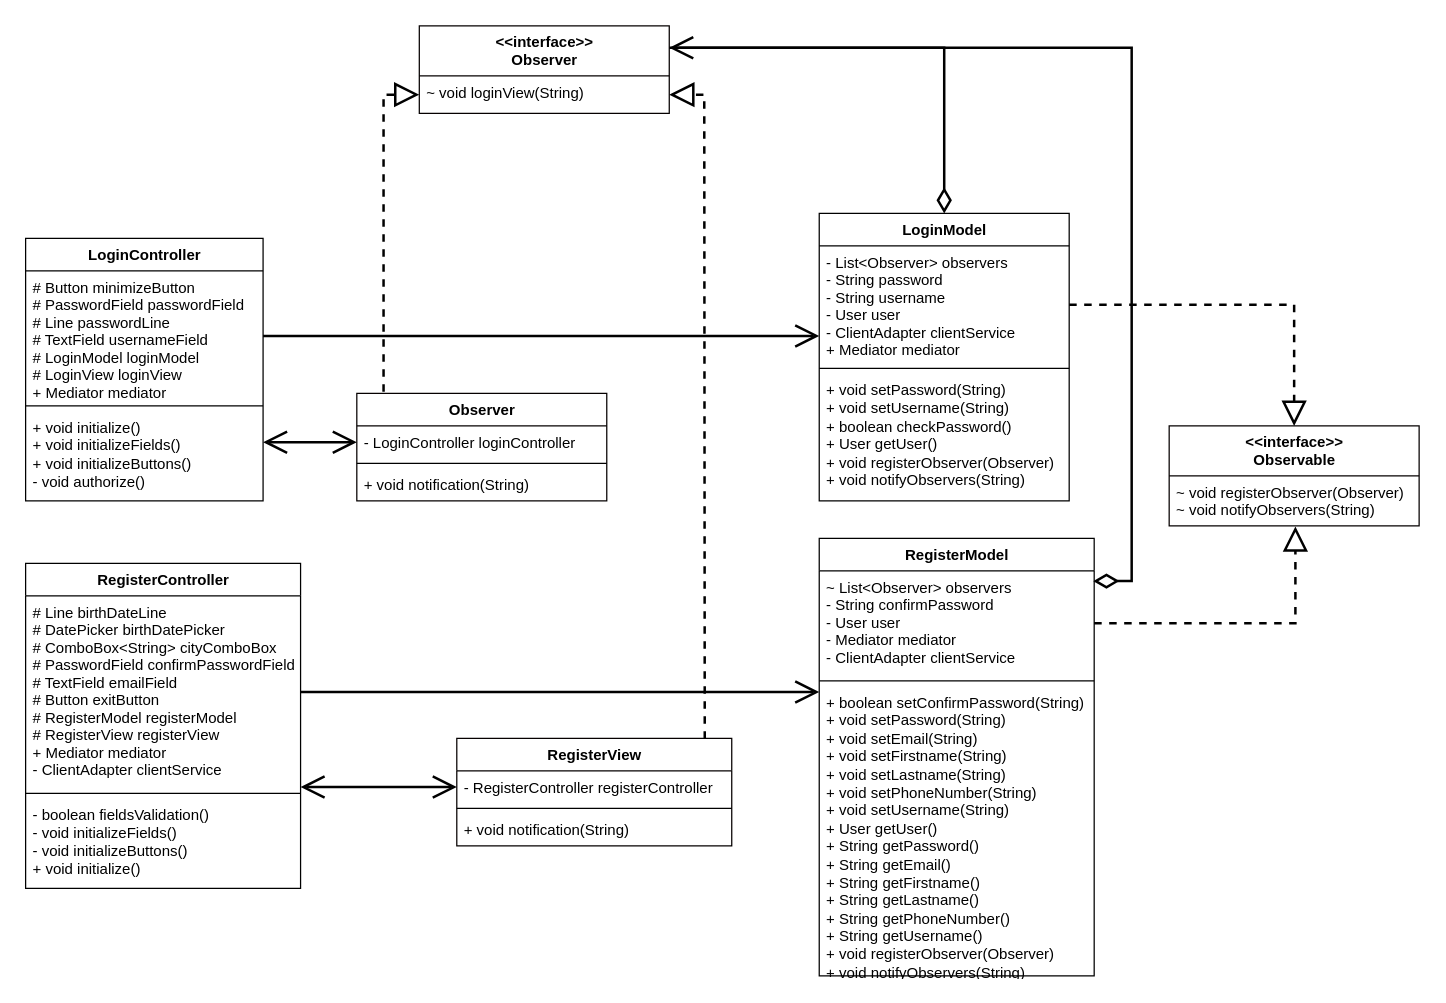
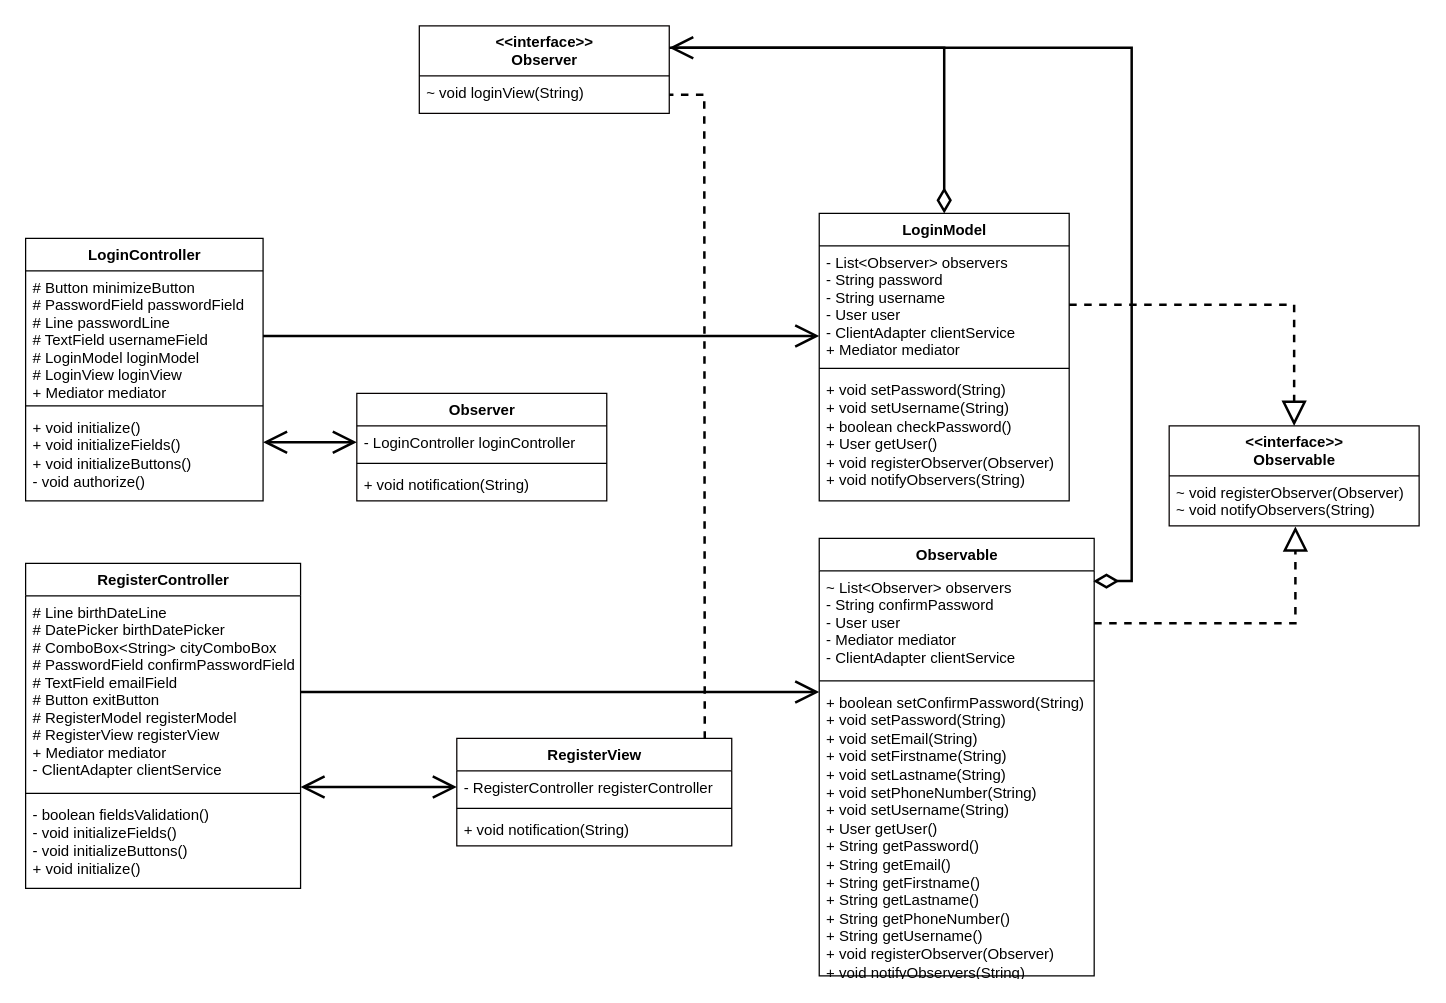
  <mxCell id="0" />
  <mxCell id="1" parent="0" />
  <mxCell id="2" value="LoginController" style="swimlane;fontStyle=1;align=center;verticalAlign=top;childLayout=stackLayout;horizontal=1;startSize=26;horizontalStack=0;resizeParent=1;resizeParentMax=0;resizeLast=0;collapsible=1;marginBottom=0;strokeWidth=1;html=1;" parent="1" vertex="1"><mxGeometry x="20" y="190" width="190" height="210" as="geometry" /></mxCell>
  <mxCell id="3" value="# Button minimizeButton&#10;# PasswordField passwordField&#10;# Line passwordLine&#10;# TextField usernameField&#10;# LoginModel loginModel&#10;# LoginView loginView&#10;+ Mediator mediator&#10;" style="text;strokeColor=none;fillColor=none;align=left;verticalAlign=top;spacingLeft=4;spacingRight=4;overflow=hidden;rotatable=0;points=[[0,0.5],[1,0.5]];portConstraint=eastwest;" parent="2" vertex="1"><mxGeometry y="26" width="190" height="104" as="geometry" /></mxCell>
  <mxCell id="4" value="" style="line;strokeWidth=1;fillColor=none;align=left;verticalAlign=middle;spacingTop=-1;spacingLeft=3;spacingRight=3;rotatable=0;labelPosition=right;points=[];portConstraint=eastwest;" parent="2" vertex="1"><mxGeometry y="130" width="190" height="8" as="geometry" /></mxCell>
  <mxCell id="5" value="+ void initialize()&lt;br&gt;+ void initializeFields()&lt;br&gt;+ void initializeButtons()&lt;br&gt;- void authorize()" style="text;strokeColor=none;fillColor=none;align=left;verticalAlign=top;spacingLeft=4;spacingRight=4;overflow=hidden;rotatable=0;points=[[0,0.5],[1,0.5]];portConstraint=eastwest;html=1;" parent="2" vertex="1"><mxGeometry y="138" width="190" height="72" as="geometry" /></mxCell>
  <mxCell id="6" value="RegisterController" style="swimlane;fontStyle=1;align=center;verticalAlign=top;childLayout=stackLayout;horizontal=1;startSize=26;horizontalStack=0;resizeParent=1;resizeParentMax=0;resizeLast=0;collapsible=1;marginBottom=0;strokeWidth=1;html=1;" parent="1" vertex="1"><mxGeometry x="20" y="450" width="220" height="260" as="geometry" /></mxCell>
  <mxCell id="7" value="# Line birthDateLine&#10;# DatePicker birthDatePicker&#10;# ComboBox&lt;String&gt; cityComboBox&#10;# PasswordField confirmPasswordField&#10;# TextField emailField&#10;# Button exitButton&#10;# RegisterModel registerModel&#10;# RegisterView registerView&#10;+ Mediator mediator&#10;- ClientAdapter clientService" style="text;strokeColor=none;fillColor=none;align=left;verticalAlign=top;spacingLeft=4;spacingRight=4;overflow=hidden;rotatable=0;points=[[0,0.5],[1,0.5]];portConstraint=eastwest;" parent="6" vertex="1"><mxGeometry y="26" width="220" height="154" as="geometry" /></mxCell>
  <mxCell id="8" value="" style="line;strokeWidth=1;fillColor=none;align=left;verticalAlign=middle;spacingTop=-1;spacingLeft=3;spacingRight=3;rotatable=0;labelPosition=right;points=[];portConstraint=eastwest;" parent="6" vertex="1"><mxGeometry y="180" width="220" height="8" as="geometry" /></mxCell>
  <mxCell id="9" value="- boolean fieldsValidation()&lt;br&gt;- void initializeFields()&lt;br&gt;- void initializeButtons()&lt;br&gt;+ void initialize()" style="text;strokeColor=none;fillColor=none;align=left;verticalAlign=top;spacingLeft=4;spacingRight=4;overflow=hidden;rotatable=0;points=[[0,0.5],[1,0.5]];portConstraint=eastwest;html=1;" parent="6" vertex="1"><mxGeometry y="188" width="220" height="72" as="geometry" /></mxCell>
  <mxCell id="10" value="&amp;lt;&amp;lt;interface&amp;gt;&amp;gt;&lt;br style=&quot;font-size: 12px;&quot;&gt;Observable" style="swimlane;fontStyle=1;childLayout=stackLayout;horizontal=1;startSize=40;fillColor=none;horizontalStack=0;resizeParent=1;resizeParentMax=0;resizeLast=0;collapsible=1;marginBottom=0;rounded=0;shadow=0;glass=0;labelBackgroundColor=none;sketch=0;strokeColor=#050000;strokeWidth=1;fontSize=12;html=1;" parent="1" vertex="1"><mxGeometry x="935" y="340" width="200" height="80" as="geometry" /></mxCell>
  <mxCell id="11" value="~ void registerObserver(Observer)&#10;~ void notifyObservers(String)" style="text;strokeColor=none;fillColor=none;align=left;verticalAlign=top;spacingLeft=4;spacingRight=4;overflow=hidden;rotatable=0;points=[[0,0.5],[1,0.5]];portConstraint=eastwest;" parent="10" vertex="1"><mxGeometry y="40" width="200" height="40" as="geometry" /></mxCell>
  <mxCell id="12" style="edgeStyle=orthogonalEdgeStyle;rounded=0;jumpSize=6;orthogonalLoop=1;jettySize=auto;html=1;exitX=0.5;exitY=0;exitDx=0;exitDy=0;entryX=1;entryY=0.25;entryDx=0;entryDy=0;startArrow=diamondThin;startFill=0;startSize=15;endArrow=none;endFill=0;endSize=15;strokeWidth=2;fontSize=12;" parent="1" source="13" target="21" edge="1"><mxGeometry relative="1" as="geometry" /></mxCell>
  <mxCell id="13" value="LoginModel" style="swimlane;fontStyle=1;align=center;verticalAlign=top;childLayout=stackLayout;horizontal=1;startSize=26;horizontalStack=0;resizeParent=1;resizeParentMax=0;resizeLast=0;collapsible=1;marginBottom=0;strokeWidth=1;html=1;" parent="1" vertex="1"><mxGeometry x="655" y="170" width="200" height="230" as="geometry" /></mxCell>
  <mxCell id="14" value="- List&lt;Observer&gt; observers&#10;- String password&#10;- String username&#10;- User user&#10;- ClientAdapter clientService&#10;+ Mediator mediator" style="text;strokeColor=none;fillColor=none;align=left;verticalAlign=top;spacingLeft=4;spacingRight=4;overflow=hidden;rotatable=0;points=[[0,0.5],[1,0.5]];portConstraint=eastwest;" parent="13" vertex="1"><mxGeometry y="26" width="200" height="94" as="geometry" /></mxCell>
  <mxCell id="15" value="" style="line;strokeWidth=1;fillColor=none;align=left;verticalAlign=middle;spacingTop=-1;spacingLeft=3;spacingRight=3;rotatable=0;labelPosition=right;points=[];portConstraint=eastwest;" parent="13" vertex="1"><mxGeometry y="120" width="200" height="8" as="geometry" /></mxCell>
  <mxCell id="16" value="+ void setPassword(String)&lt;br style=&quot;padding: 0px ; margin: 0px&quot;&gt;+ void setUsername(String)&lt;br style=&quot;padding: 0px ; margin: 0px&quot;&gt;+ boolean checkPassword()&lt;br style=&quot;padding: 0px ; margin: 0px&quot;&gt;+ User getUser()&lt;br style=&quot;padding: 0px ; margin: 0px&quot;&gt;+ void registerObserver(Observer)&lt;br style=&quot;padding: 0px ; margin: 0px&quot;&gt;+ void notifyObservers(String)" style="text;strokeColor=none;fillColor=none;align=left;verticalAlign=top;spacingLeft=4;spacingRight=4;overflow=hidden;rotatable=0;points=[[0,0.5],[1,0.5]];portConstraint=eastwest;html=1;" parent="13" vertex="1"><mxGeometry y="128" width="200" height="102" as="geometry" /></mxCell>
- <mxCell id="17" value="RegisterModel" style="swimlane;fontStyle=1;align=center;verticalAlign=top;childLayout=stackLayout;horizontal=1;startSize=26;horizontalStack=0;resizeParent=1;resizeParentMax=0;resizeLast=0;collapsible=1;marginBottom=0;strokeWidth=1;html=1;" parent="1" vertex="1"><mxGeometry x="655" y="430" width="220" height="350" as="geometry" /></mxCell>
+ <mxCell id="17" value="Observable" style="swimlane;fontStyle=1;align=center;verticalAlign=top;childLayout=stackLayout;horizontal=1;startSize=26;horizontalStack=0;resizeParent=1;resizeParentMax=0;resizeLast=0;collapsible=1;marginBottom=0;strokeWidth=1;html=1;" parent="1" vertex="1"><mxGeometry x="655" y="430" width="220" height="350" as="geometry" /></mxCell>
  <mxCell id="18" value="~ List&lt;Observer&gt; observers&#10;- String confirmPassword&#10;- User user&#10;- Mediator mediator&#10;- ClientAdapter clientService" style="text;strokeColor=none;fillColor=none;align=left;verticalAlign=top;spacingLeft=4;spacingRight=4;overflow=hidden;rotatable=0;points=[[0,0.5],[1,0.5]];portConstraint=eastwest;" parent="17" vertex="1"><mxGeometry y="26" width="220" height="84" as="geometry" /></mxCell>
  <mxCell id="19" value="" style="line;strokeWidth=1;fillColor=none;align=left;verticalAlign=middle;spacingTop=-1;spacingLeft=3;spacingRight=3;rotatable=0;labelPosition=right;points=[];portConstraint=eastwest;" parent="17" vertex="1"><mxGeometry y="110" width="220" height="8" as="geometry" /></mxCell>
  <mxCell id="20" value="+ boolean setConfirmPassword(String)&lt;br style=&quot;padding: 0px ; margin: 0px&quot;&gt;+ void setPassword(String)&lt;br style=&quot;padding: 0px ; margin: 0px&quot;&gt;+ void setEmail(String)&lt;br style=&quot;padding: 0px ; margin: 0px&quot;&gt;+ void setFirstname(String)&lt;br style=&quot;padding: 0px ; margin: 0px&quot;&gt;+ void setLastname(String)&lt;br style=&quot;padding: 0px ; margin: 0px&quot;&gt;+ void setPhoneNumber(String)&lt;br style=&quot;padding: 0px ; margin: 0px&quot;&gt;+ void setUsername(String)&lt;br style=&quot;padding: 0px ; margin: 0px&quot;&gt;+ User getUser()&lt;br style=&quot;padding: 0px ; margin: 0px&quot;&gt;+ String getPassword()&lt;br style=&quot;padding: 0px ; margin: 0px&quot;&gt;+ String getEmail()&lt;br style=&quot;padding: 0px ; margin: 0px&quot;&gt;+ String getFirstname()&lt;br style=&quot;padding: 0px ; margin: 0px&quot;&gt;+ String getLastname()&lt;br style=&quot;padding: 0px ; margin: 0px&quot;&gt;+ String getPhoneNumber()&lt;br style=&quot;padding: 0px ; margin: 0px&quot;&gt;+ String getUsername()&lt;br style=&quot;padding: 0px ; margin: 0px&quot;&gt;+ void registerObserver(Observer)&lt;br style=&quot;padding: 0px ; margin: 0px&quot;&gt;+ void notifyObservers(String)" style="text;strokeColor=none;fillColor=none;align=left;verticalAlign=top;spacingLeft=4;spacingRight=4;overflow=hidden;rotatable=0;points=[[0,0.5],[1,0.5]];portConstraint=eastwest;html=1;" parent="17" vertex="1"><mxGeometry y="118" width="220" height="232" as="geometry" /></mxCell>
  <mxCell id="21" value="&amp;lt;&amp;lt;interface&amp;gt;&amp;gt;&lt;br style=&quot;font-size: 12px&quot;&gt;Observer" style="swimlane;fontStyle=1;childLayout=stackLayout;horizontal=1;startSize=40;fillColor=none;horizontalStack=0;resizeParent=1;resizeParentMax=0;resizeLast=0;collapsible=1;marginBottom=0;rounded=0;shadow=0;glass=0;labelBackgroundColor=none;sketch=0;strokeColor=#050000;strokeWidth=1;fontSize=12;html=1;" parent="1" vertex="1"><mxGeometry x="335" y="20" width="200" height="70" as="geometry" /></mxCell>
  <mxCell id="22" value="~ void loginView(String)" style="text;strokeColor=none;fillColor=none;align=left;verticalAlign=top;spacingLeft=4;spacingRight=4;overflow=hidden;rotatable=0;points=[[0,0.5],[1,0.5]];portConstraint=eastwest;" parent="21" vertex="1"><mxGeometry y="40" width="200" height="30" as="geometry" /></mxCell>
- <mxCell id="23" style="edgeStyle=orthogonalEdgeStyle;rounded=0;jumpSize=6;orthogonalLoop=1;jettySize=auto;html=1;exitX=0.107;exitY=-0.016;exitDx=0;exitDy=0;dashed=1;startArrow=none;startFill=0;startSize=15;endArrow=block;endFill=0;endSize=15;strokeWidth=2;fontSize=12;exitPerimeter=0;entryX=0;entryY=0.5;entryDx=0;entryDy=0;" parent="1" source="24" target="22" edge="1"><mxGeometry relative="1" as="geometry"><Array as="points"><mxPoint x="306" y="75" /></Array></mxGeometry></mxCell>
  <mxCell id="24" value="Observer" style="swimlane;fontStyle=1;align=center;verticalAlign=top;childLayout=stackLayout;horizontal=1;startSize=26;horizontalStack=0;resizeParent=1;resizeParentMax=0;resizeLast=0;collapsible=1;marginBottom=0;rounded=0;shadow=0;glass=0;labelBackgroundColor=none;sketch=0;strokeColor=#050000;strokeWidth=1;fillColor=none;fontSize=12;html=1;" parent="1" vertex="1"><mxGeometry x="285" y="314" width="200" height="86" as="geometry" /></mxCell>
  <mxCell id="25" value="- LoginController loginController&#10;" style="text;strokeColor=none;fillColor=none;align=left;verticalAlign=top;spacingLeft=4;spacingRight=4;overflow=hidden;rotatable=0;points=[[0,0.5],[1,0.5]];portConstraint=eastwest;" parent="24" vertex="1"><mxGeometry y="26" width="200" height="26" as="geometry" /></mxCell>
  <mxCell id="26" value="" style="line;strokeWidth=1;fillColor=none;align=left;verticalAlign=middle;spacingTop=-1;spacingLeft=3;spacingRight=3;rotatable=0;labelPosition=right;points=[];portConstraint=eastwest;" parent="24" vertex="1"><mxGeometry y="52" width="200" height="8" as="geometry" /></mxCell>
  <mxCell id="27" value="+ void notification(String)" style="text;strokeColor=none;fillColor=none;align=left;verticalAlign=top;spacingLeft=4;spacingRight=4;overflow=hidden;rotatable=0;points=[[0,0.5],[1,0.5]];portConstraint=eastwest;" parent="24" vertex="1"><mxGeometry y="60" width="200" height="26" as="geometry" /></mxCell>
- <mxCell id="28" style="edgeStyle=orthogonalEdgeStyle;rounded=0;jumpSize=6;orthogonalLoop=1;jettySize=auto;html=1;dashed=1;startArrow=none;startFill=0;startSize=15;endArrow=block;endFill=0;endSize=15;strokeWidth=2;fontSize=12;entryX=1;entryY=0.5;entryDx=0;entryDy=0;exitX=0.902;exitY=0.004;exitDx=0;exitDy=0;exitPerimeter=0;" parent="1" source="29" target="22" edge="1"><mxGeometry relative="1" as="geometry"><mxPoint x="545" y="589" as="sourcePoint" /><mxPoint x="465" y="94" as="targetPoint" /><Array as="points"><mxPoint x="563" y="589" /><mxPoint x="563" y="75" /></Array></mxGeometry></mxCell>
+ <mxCell id="28" style="edgeStyle=orthogonalEdgeStyle;rounded=0;jumpSize=6;orthogonalLoop=1;jettySize=auto;html=1;dashed=1;startArrow=none;startFill=0;startSize=15;endArrow=none;endFill=0;endSize=15;strokeWidth=2;fontSize=12;entryX=1;entryY=0.5;entryDx=0;entryDy=0;exitX=0.902;exitY=0.004;exitDx=0;exitDy=0;exitPerimeter=0;" parent="1" source="29" target="22" edge="1"><mxGeometry relative="1" as="geometry"><mxPoint x="545" y="589" as="sourcePoint" /><mxPoint x="465" y="94" as="targetPoint" /><Array as="points"><mxPoint x="563" y="589" /><mxPoint x="563" y="75" /></Array></mxGeometry></mxCell>
  <mxCell id="29" value="RegisterView" style="swimlane;fontStyle=1;align=center;verticalAlign=top;childLayout=stackLayout;horizontal=1;startSize=26;horizontalStack=0;resizeParent=1;resizeParentMax=0;resizeLast=0;collapsible=1;marginBottom=0;rounded=0;shadow=0;glass=0;labelBackgroundColor=none;sketch=0;strokeColor=#050000;strokeWidth=1;fillColor=none;fontSize=12;html=1;" parent="1" vertex="1"><mxGeometry x="365" y="590" width="220" height="86" as="geometry" /></mxCell>
  <mxCell id="30" value="- RegisterController registerController" style="text;strokeColor=none;fillColor=none;align=left;verticalAlign=top;spacingLeft=4;spacingRight=4;overflow=hidden;rotatable=0;points=[[0,0.5],[1,0.5]];portConstraint=eastwest;" parent="29" vertex="1"><mxGeometry y="26" width="220" height="26" as="geometry" /></mxCell>
  <mxCell id="31" value="" style="line;strokeWidth=1;fillColor=none;align=left;verticalAlign=middle;spacingTop=-1;spacingLeft=3;spacingRight=3;rotatable=0;labelPosition=right;points=[];portConstraint=eastwest;" parent="29" vertex="1"><mxGeometry y="52" width="220" height="8" as="geometry" /></mxCell>
  <mxCell id="32" value="+ void notification(String)" style="text;strokeColor=none;fillColor=none;align=left;verticalAlign=top;spacingLeft=4;spacingRight=4;overflow=hidden;rotatable=0;points=[[0,0.5],[1,0.5]];portConstraint=eastwest;" parent="29" vertex="1"><mxGeometry y="60" width="220" height="26" as="geometry" /></mxCell>
  <mxCell id="33" style="edgeStyle=orthogonalEdgeStyle;rounded=0;jumpSize=6;orthogonalLoop=1;jettySize=auto;html=1;exitX=1;exitY=0.5;exitDx=0;exitDy=0;startArrow=none;startFill=0;startSize=15;endArrow=open;endFill=0;endSize=15;strokeWidth=2;fontSize=12;" parent="1" source="7" edge="1"><mxGeometry relative="1" as="geometry"><mxPoint x="655" y="553" as="targetPoint" /><Array as="points"><mxPoint x="655" y="553" /></Array></mxGeometry></mxCell>
  <mxCell id="34" style="edgeStyle=orthogonalEdgeStyle;rounded=0;jumpSize=6;orthogonalLoop=1;jettySize=auto;html=1;exitX=1;exitY=0.5;exitDx=0;exitDy=0;startArrow=none;startFill=0;startSize=15;endArrow=open;endFill=0;endSize=15;strokeWidth=2;fontSize=12;" parent="1" source="3" edge="1"><mxGeometry relative="1" as="geometry"><mxPoint x="655" y="268" as="targetPoint" /><Array as="points"><mxPoint x="655" y="268" /></Array></mxGeometry></mxCell>
  <mxCell id="35" style="edgeStyle=orthogonalEdgeStyle;rounded=0;jumpSize=6;orthogonalLoop=1;jettySize=auto;html=1;exitX=0;exitY=0.5;exitDx=0;exitDy=0;startArrow=open;startFill=0;startSize=15;endArrow=open;endFill=0;endSize=15;strokeWidth=2;fontSize=12;" parent="1" source="25" edge="1"><mxGeometry relative="1" as="geometry"><mxPoint x="210" y="353" as="targetPoint" /><Array as="points"><mxPoint x="210" y="353" /></Array></mxGeometry></mxCell>
  <mxCell id="36" style="edgeStyle=orthogonalEdgeStyle;rounded=0;jumpSize=6;orthogonalLoop=1;jettySize=auto;html=1;exitX=0;exitY=0.5;exitDx=0;exitDy=0;startArrow=open;startFill=0;startSize=15;endArrow=open;endFill=0;endSize=15;strokeWidth=2;fontSize=12;" parent="1" source="30" edge="1"><mxGeometry relative="1" as="geometry"><mxPoint x="240" y="629" as="targetPoint" /><Array as="points"><mxPoint x="240" y="629" /></Array></mxGeometry></mxCell>
  <mxCell id="37" style="edgeStyle=orthogonalEdgeStyle;rounded=0;jumpSize=6;orthogonalLoop=1;jettySize=auto;html=1;exitX=1;exitY=0.5;exitDx=0;exitDy=0;entryX=0.505;entryY=1.011;entryDx=0;entryDy=0;entryPerimeter=0;dashed=1;startArrow=none;startFill=0;startSize=15;endArrow=block;endFill=0;endSize=15;strokeWidth=2;fontSize=12;" parent="1" source="18" target="11" edge="1"><mxGeometry relative="1" as="geometry" /></mxCell>
  <mxCell id="38" style="edgeStyle=orthogonalEdgeStyle;rounded=0;jumpSize=6;orthogonalLoop=1;jettySize=auto;html=1;exitX=1;exitY=0.5;exitDx=0;exitDy=0;entryX=0.5;entryY=0;entryDx=0;entryDy=0;dashed=1;startArrow=none;startFill=0;startSize=15;endArrow=block;endFill=0;endSize=15;strokeWidth=2;fontSize=12;" parent="1" source="14" target="10" edge="1"><mxGeometry relative="1" as="geometry" /></mxCell>
  <mxCell id="39" style="edgeStyle=orthogonalEdgeStyle;rounded=0;jumpSize=6;orthogonalLoop=1;jettySize=auto;html=1;exitX=0.997;exitY=0.098;exitDx=0;exitDy=0;entryX=1;entryY=0.25;entryDx=0;entryDy=0;startArrow=diamondThin;startFill=0;startSize=15;endArrow=open;endFill=0;endSize=15;strokeWidth=2;fontSize=12;exitPerimeter=0;" parent="1" source="18" target="21" edge="1"><mxGeometry relative="1" as="geometry"><Array as="points"><mxPoint x="905" y="464" /><mxPoint x="905" y="38" /></Array></mxGeometry></mxCell>
